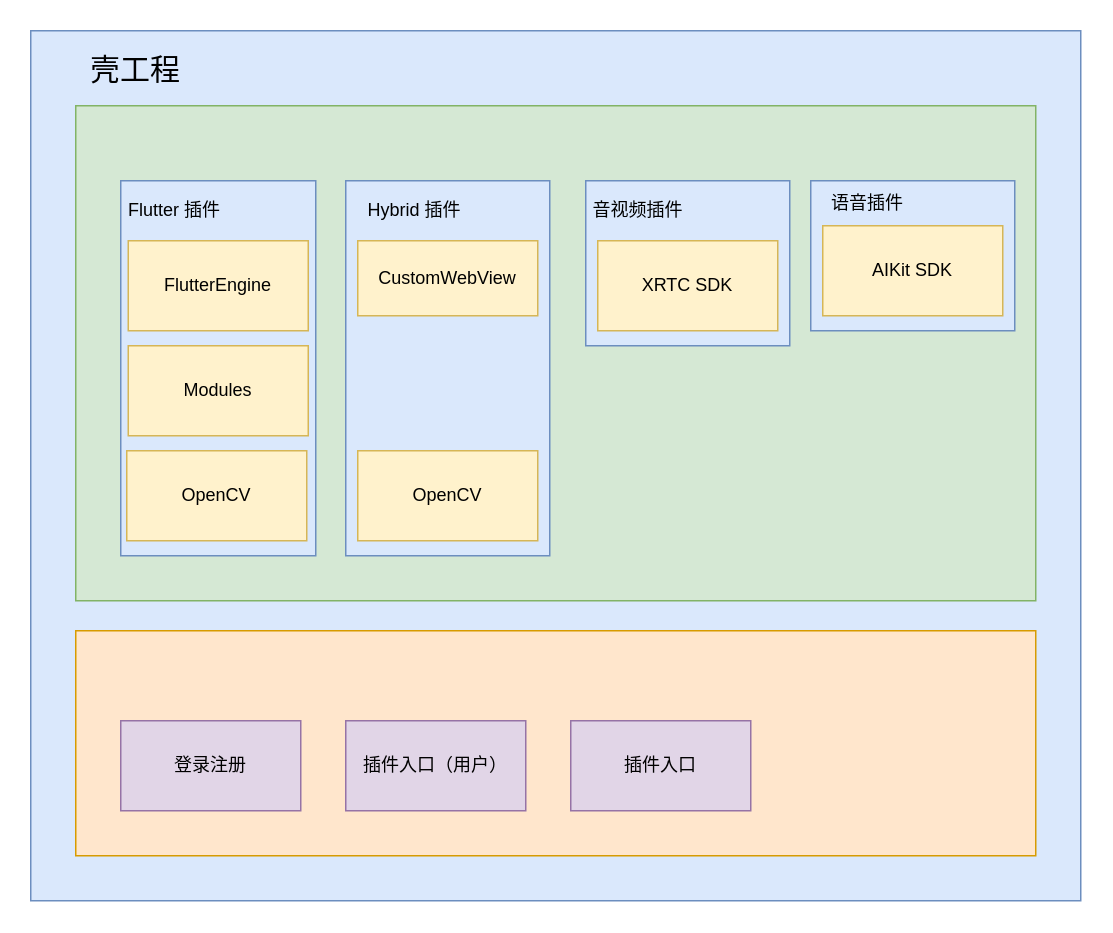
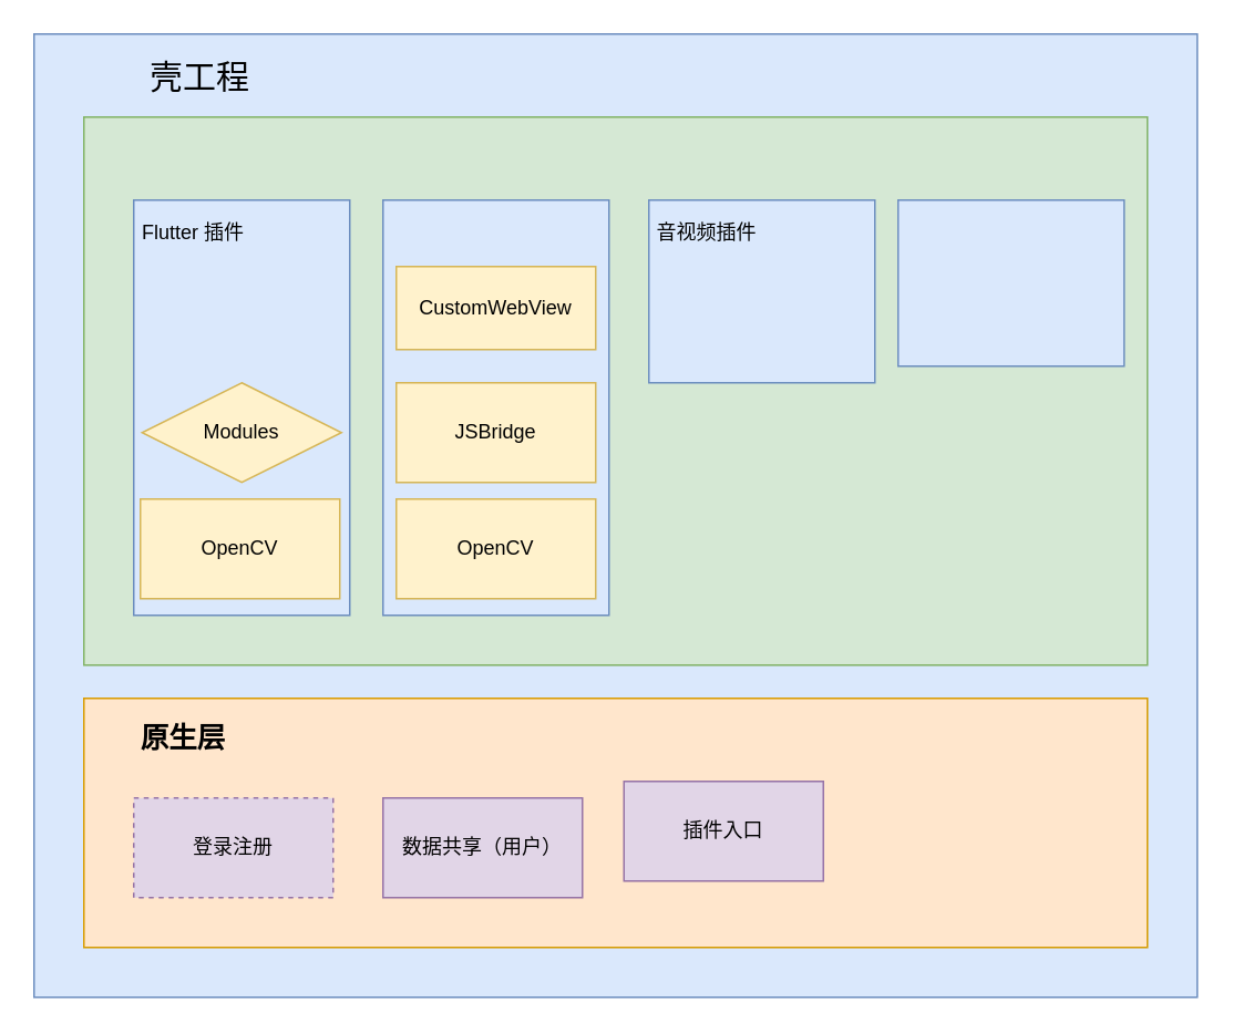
  <mxCell id="0" />
  <mxCell id="1" parent="0" />
  <mxCell id="2" value="" style="rounded=0;whiteSpace=wrap;html=1;fillColor=#dae8fc;strokeColor=#6c8ebf;" vertex="1" parent="1"><mxGeometry x="20" y="20" width="700" height="580" as="geometry" /></mxCell>
  <mxCell id="3" value="" style="rounded=0;whiteSpace=wrap;html=1;fillColor=#d5e8d4;strokeColor=#82b366;glass=0;" vertex="1" parent="1"><mxGeometry x="50" y="70" width="640" height="330" as="geometry" /></mxCell>
  <mxCell id="4" value="" style="rounded=0;whiteSpace=wrap;html=1;fillColor=#ffe6cc;strokeColor=#d79b00;" vertex="1" parent="1"><mxGeometry x="50" y="420" width="640" height="150" as="geometry" /></mxCell>
  <mxCell id="5" value="" style="rounded=0;whiteSpace=wrap;html=1;fillColor=#dae8fc;strokeColor=#6c8ebf;" vertex="1" parent="1"><mxGeometry x="80" y="120" width="130" height="250" as="geometry" /></mxCell>
- <mxCell id="6" value="FlutterEngine" style="rounded=0;whiteSpace=wrap;html=1;fillColor=#fff2cc;strokeColor=#d6b656;" vertex="1" parent="1"><mxGeometry x="85" y="160" width="120" height="60" as="geometry" /></mxCell>
- <mxCell id="7" value="Modules" style="rounded=0;whiteSpace=wrap;html=1;fillColor=#fff2cc;strokeColor=#d6b656;" vertex="1" parent="1"><mxGeometry x="85" y="230" width="120" height="60" as="geometry" /></mxCell>
+ <mxCell id="7" value="Modules" style="rhombus;whiteSpace=wrap;html=1;fillColor=#fff2cc;strokeColor=#d6b656;" vertex="1" parent="1"><mxGeometry x="85" y="230" width="120" height="60" as="geometry" /></mxCell>
  <mxCell id="8" value="Flutter 插件" style="text;html=1;align=center;verticalAlign=middle;whiteSpace=wrap;rounded=0;" vertex="1" parent="1"><mxGeometry x="70" y="130" width="92" height="20" as="geometry" /></mxCell>
  <mxCell id="9" value="" style="rounded=0;whiteSpace=wrap;html=1;fillColor=#dae8fc;strokeColor=#6c8ebf;" vertex="1" parent="1"><mxGeometry x="230" y="120" width="136" height="250" as="geometry" /></mxCell>
  <mxCell id="10" value="CustomWebView" style="rounded=0;whiteSpace=wrap;html=1;fillColor=#fff2cc;strokeColor=#d6b656;" vertex="1" parent="1"><mxGeometry x="238" y="160" width="120" height="50" as="geometry" /></mxCell>
+ <mxCell id="11" value="JSBridge" style="rounded=0;whiteSpace=wrap;html=1;fillColor=#fff2cc;strokeColor=#d6b656;" vertex="1" parent="1"><mxGeometry x="238" y="230" width="120" height="60" as="geometry" /></mxCell>
  <mxCell id="12" value="OpenCV" style="rounded=0;whiteSpace=wrap;html=1;fillColor=#fff2cc;strokeColor=#d6b656;" vertex="1" parent="1"><mxGeometry x="238" y="300" width="120" height="60" as="geometry" /></mxCell>
- <mxCell id="13" value="Hybrid 插件" style="text;html=1;align=center;verticalAlign=middle;whiteSpace=wrap;rounded=0;" vertex="1" parent="1"><mxGeometry x="230" y="130" width="92" height="20" as="geometry" /></mxCell>
  <mxCell id="14" value="&lt;div style=&quot;&quot;&gt;&lt;br&gt;&lt;/div&gt;" style="rounded=0;whiteSpace=wrap;html=1;fillColor=#dae8fc;strokeColor=#6c8ebf;align=center;" vertex="1" parent="1"><mxGeometry x="390" y="120" width="136" height="110" as="geometry" /></mxCell>
- <mxCell id="15" value="XRTC SDK" style="rounded=0;whiteSpace=wrap;html=1;fillColor=#fff2cc;strokeColor=#d6b656;" vertex="1" parent="1"><mxGeometry x="398" y="160" width="120" height="60" as="geometry" /></mxCell>
  <mxCell id="16" value="音视频插件" style="text;html=1;align=center;verticalAlign=middle;whiteSpace=wrap;rounded=0;" vertex="1" parent="1"><mxGeometry x="380" y="130" width="90" height="20" as="geometry" /></mxCell>
  <mxCell id="17" value="" style="rounded=0;whiteSpace=wrap;html=1;fillColor=#dae8fc;strokeColor=#6c8ebf;" vertex="1" parent="1"><mxGeometry x="540" y="120" width="136" height="100" as="geometry" /></mxCell>
- <mxCell id="18" value="AIKit SDK" style="rounded=0;whiteSpace=wrap;html=1;fillColor=#fff2cc;strokeColor=#d6b656;" vertex="1" parent="1"><mxGeometry x="548" y="150" width="120" height="60" as="geometry" /></mxCell>
- <mxCell id="19" value="语音插件" style="text;html=1;align=center;verticalAlign=middle;whiteSpace=wrap;rounded=0;" vertex="1" parent="1"><mxGeometry x="548" y="120" width="60" height="30" as="geometry" /></mxCell>
- <mxCell id="20" value="登录注册" style="rounded=0;whiteSpace=wrap;html=1;fillColor=#e1d5e7;strokeColor=#9673a6;" vertex="1" parent="1"><mxGeometry x="80" y="480" width="120" height="60" as="geometry" /></mxCell>
- <mxCell id="21" value="插件入口（用户）" style="rounded=0;whiteSpace=wrap;html=1;fillColor=#e1d5e7;strokeColor=#9673a6;" vertex="1" parent="1"><mxGeometry x="230" y="480" width="120" height="60" as="geometry" /></mxCell>
- <mxCell id="23" value="壳工程" style="text;html=1;align=center;verticalAlign=middle;whiteSpace=wrap;rounded=0;fontSize=20;" vertex="1" parent="1"><mxGeometry x="30" y="30" width="120" height="30" as="geometry" /></mxCell>
- <mxCell id="24" value="插件入口" style="rounded=0;whiteSpace=wrap;html=1;fillColor=#e1d5e7;strokeColor=#9673a6;" vertex="1" parent="1"><mxGeometry x="380" y="480" width="120" height="60" as="geometry" /></mxCell>
+ <mxCell id="20" value="登录注册" style="rounded=0;whiteSpace=wrap;html=1;fillColor=#e1d5e7;strokeColor=#9673a6;dashed=1;" vertex="1" parent="1"><mxGeometry x="80" y="480" width="120" height="60" as="geometry" /></mxCell>
+ <mxCell id="21" value="数据共享（用户）" style="rounded=0;whiteSpace=wrap;html=1;fillColor=#e1d5e7;strokeColor=#9673a6;" vertex="1" parent="1"><mxGeometry x="230" y="480" width="120" height="60" as="geometry" /></mxCell>
+ <mxCell id="22" value="&lt;font style=&quot;font-size: 17px;&quot;&gt;&lt;b&gt;原生层&lt;/b&gt;&lt;/font&gt;" style="text;html=1;align=center;verticalAlign=middle;whiteSpace=wrap;rounded=0;" vertex="1" parent="1"><mxGeometry x="80" y="430" width="60" height="30" as="geometry" /></mxCell>
+ <mxCell id="23" value="壳工程" style="text;html=1;align=center;verticalAlign=middle;whiteSpace=wrap;rounded=0;fontSize=20;" vertex="1" parent="1"><mxGeometry x="60" y="30" width="120" height="30" as="geometry" /></mxCell>
+ <mxCell id="24" value="插件入口" style="rounded=0;whiteSpace=wrap;html=1;fillColor=#e1d5e7;strokeColor=#9673a6;" vertex="1" parent="1"><mxGeometry x="375" y="470" width="120" height="60" as="geometry" /></mxCell>
  <mxCell id="25" value="OpenCV" style="rounded=0;whiteSpace=wrap;html=1;fillColor=#fff2cc;strokeColor=#d6b656;" vertex="1" parent="1"><mxGeometry x="84" y="300" width="120" height="60" as="geometry" /></mxCell>
